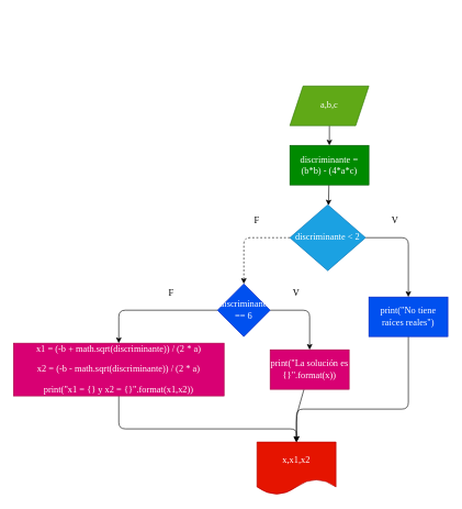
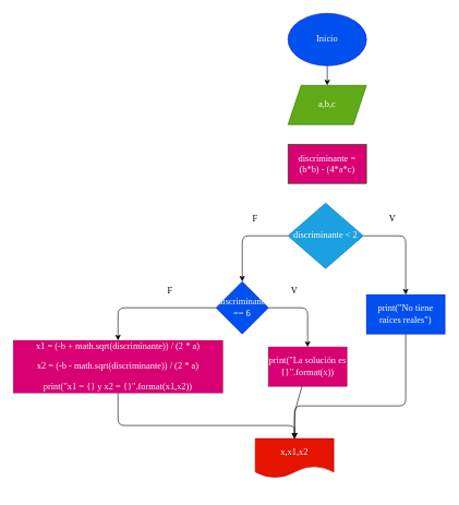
  <mxCell id="0" />
  <mxCell id="1" parent="0" />
- <mxCell id="4" value="" style="edgeStyle=none;html=1;fontFamily=Comic Sans MS;fontSize=14;" edge="1" parent="1" source="5" target="10"><mxGeometry relative="1" as="geometry" /></mxCell>
+ <mxCell id="2" value="" style="edgeStyle=none;html=1;fontFamily=Comic Sans MS;fontSize=14;" edge="1" parent="1" source="3" target="5"><mxGeometry relative="1" as="geometry" /></mxCell>
+ <mxCell id="3" value="Inicio" style="ellipse;whiteSpace=wrap;html=1;fillColor=#0050ef;fontColor=#ffffff;strokeColor=#001DBC;fontFamily=Comic Sans MS;fontSize=14;" vertex="1" parent="1"><mxGeometry x="440" y="20" width="120" height="80" as="geometry" /></mxCell>
  <mxCell id="5" value="a,b,c" style="shape=parallelogram;perimeter=parallelogramPerimeter;whiteSpace=wrap;html=1;fixedSize=1;fontFamily=Comic Sans MS;fontSize=14;fillColor=#60a917;fontColor=#ffffff;strokeColor=#2D7600;" vertex="1" parent="1"><mxGeometry x="440" y="130" width="120" height="60" as="geometry" /></mxCell>
- <mxCell id="6" style="edgeStyle=none;html=1;entryX=0.5;entryY=0;entryDx=0;entryDy=0;fontFamily=Comic Sans MS;fontSize=14;dashed=1;" edge="1" parent="1" source="8" target="13"><mxGeometry relative="1" as="geometry"><Array as="points"><mxPoint x="370" y="360" /></Array></mxGeometry></mxCell>
+ <mxCell id="6" style="edgeStyle=none;html=1;entryX=0.5;entryY=0;entryDx=0;entryDy=0;fontFamily=Comic Sans MS;fontSize=14;" edge="1" parent="1" source="8" target="13"><mxGeometry relative="1" as="geometry"><Array as="points"><mxPoint x="370" y="360" /></Array></mxGeometry></mxCell>
  <mxCell id="7" style="edgeStyle=none;html=1;entryX=0.5;entryY=0;entryDx=0;entryDy=0;fontFamily=Comic Sans MS;fontSize=14;" edge="1" parent="1" source="8" target="15"><mxGeometry relative="1" as="geometry"><Array as="points"><mxPoint x="620" y="360" /></Array></mxGeometry></mxCell>
  <mxCell id="8" value="discriminante &amp;lt; 2" style="rhombus;whiteSpace=wrap;html=1;fontFamily=Comic Sans MS;fontSize=14;fillColor=#1ba1e2;fontColor=#ffffff;strokeColor=#006EAF;" vertex="1" parent="1"><mxGeometry x="440" y="310" width="115" height="100" as="geometry" /></mxCell>
- <mxCell id="9" value="" style="edgeStyle=none;html=1;fontFamily=Comic Sans MS;fontSize=14;" edge="1" parent="1" source="10" target="8"><mxGeometry relative="1" as="geometry" /></mxCell>
- <mxCell id="10" value="&lt;span&gt;discriminante = (b*b) - (4*a*c)&lt;/span&gt;" style="rounded=0;whiteSpace=wrap;html=1;fontFamily=Comic Sans MS;fontSize=14;fillColor=#008a00;fontColor=#ffffff;strokeColor=#005700;" vertex="1" parent="1"><mxGeometry x="440" y="220" width="120" height="60" as="geometry" /></mxCell>
+ <mxCell id="10" value="&lt;span&gt;discriminante = (b*b) - (4*a*c)&lt;/span&gt;" style="rounded=0;whiteSpace=wrap;html=1;fontFamily=Comic Sans MS;fontSize=14;fillColor=#d80073;fontColor=#ffffff;strokeColor=#005700;" vertex="1" parent="1"><mxGeometry x="440" y="220" width="120" height="60" as="geometry" /></mxCell>
  <mxCell id="11" style="edgeStyle=none;html=1;entryX=0.5;entryY=0;entryDx=0;entryDy=0;fontFamily=Comic Sans MS;fontSize=14;" edge="1" parent="1" source="13" target="19"><mxGeometry relative="1" as="geometry"><Array as="points"><mxPoint x="180" y="470" /></Array></mxGeometry></mxCell>
  <mxCell id="12" style="edgeStyle=none;html=1;entryX=0.5;entryY=0;entryDx=0;entryDy=0;fontFamily=Comic Sans MS;fontSize=14;" edge="1" parent="1" source="13" target="17"><mxGeometry relative="1" as="geometry"><Array as="points"><mxPoint x="470" y="470" /></Array></mxGeometry></mxCell>
  <mxCell id="13" value="&lt;span class=&quot;selectable-text copyable-text&quot;&gt;&amp;nbsp;discriminante == 6&lt;/span&gt;" style="rhombus;whiteSpace=wrap;html=1;fontFamily=Comic Sans MS;fontSize=14;fillColor=#0050ef;fontColor=#ffffff;strokeColor=#001DBC;" vertex="1" parent="1"><mxGeometry x="330" y="430" width="80" height="80" as="geometry" /></mxCell>
  <mxCell id="14" style="edgeStyle=none;html=1;entryX=0.5;entryY=0;entryDx=0;entryDy=0;fontFamily=Comic Sans MS;fontSize=14;" edge="1" parent="1" source="15" target="20"><mxGeometry relative="1" as="geometry"><Array as="points"><mxPoint x="620" y="620" /><mxPoint x="450" y="620" /></Array></mxGeometry></mxCell>
  <mxCell id="15" value="&lt;span class=&quot;selectable-text copyable-text&quot;&gt;print(&quot;No tiene raíces reales&quot;)&lt;/span&gt;" style="rounded=0;whiteSpace=wrap;html=1;fontFamily=Comic Sans MS;fontSize=14;fillColor=#0050ef;fontColor=#ffffff;strokeColor=#001DBC;" vertex="1" parent="1"><mxGeometry x="560" y="450" width="120" height="60" as="geometry" /></mxCell>
  <mxCell id="16" style="edgeStyle=none;html=1;entryX=0.5;entryY=0;entryDx=0;entryDy=0;fontFamily=Comic Sans MS;fontSize=14;" edge="1" parent="1" source="17" target="20"><mxGeometry relative="1" as="geometry"><Array as="points"><mxPoint x="450" y="630" /></Array></mxGeometry></mxCell>
  <mxCell id="17" value="&lt;span class=&quot;selectable-text copyable-text&quot;&gt;print(&quot;La solución es {}&quot;.format(x))&lt;/span&gt;" style="rounded=0;whiteSpace=wrap;html=1;fontFamily=Comic Sans MS;fontSize=14;fillColor=#d80073;fontColor=#ffffff;strokeColor=#A50040;" vertex="1" parent="1"><mxGeometry x="410" y="530" width="120" height="60" as="geometry" /></mxCell>
  <mxCell id="18" style="edgeStyle=none;html=1;entryX=0.5;entryY=0;entryDx=0;entryDy=0;fontFamily=Comic Sans MS;fontSize=14;" edge="1" parent="1" source="19" target="20"><mxGeometry relative="1" as="geometry"><Array as="points"><mxPoint x="180" y="650" /><mxPoint x="450" y="650" /></Array></mxGeometry></mxCell>
  <mxCell id="19" value="&lt;p class=&quot;selectable-text copyable-text&quot;&gt;&lt;span class=&quot;selectable-text copyable-text&quot;&gt;x1 = (-b + math.sqrt(discriminante)) / (2 * a)&lt;/span&gt;&lt;/p&gt;&lt;p class=&quot;selectable-text copyable-text&quot;&gt;&lt;span class=&quot;selectable-text copyable-text&quot;&gt;        x2 = (-b - math.sqrt(discriminante)) / (2 * a)&lt;/span&gt;&lt;/p&gt;&lt;p class=&quot;selectable-text copyable-text&quot;&gt;&lt;span class=&quot;selectable-text copyable-text&quot;&gt;        print(&quot;x1 = {} y x2 = {}&quot;.format(x1,x2))&lt;/span&gt;&lt;/p&gt;" style="rounded=0;whiteSpace=wrap;html=1;fontFamily=Comic Sans MS;fontSize=14;fillColor=#d80073;fontColor=#ffffff;strokeColor=#A50040;" vertex="1" parent="1"><mxGeometry x="20" y="520" width="320" height="80" as="geometry" /></mxCell>
- <mxCell id="20" value="x,x1,x2" style="shape=document;whiteSpace=wrap;html=1;boundedLbl=1;fontFamily=Comic Sans MS;fontSize=14;fillColor=#e51400;fontColor=#ffffff;strokeColor=#B20000;" vertex="1" parent="1"><mxGeometry x="390" y="670" width="120" height="80" as="geometry" /></mxCell>
+ <mxCell id="20" value="x,x1,x2" style="shape=document;whiteSpace=wrap;html=1;boundedLbl=1;fontFamily=Comic Sans MS;fontSize=14;fillColor=#e51400;fontColor=#ffffff;strokeColor=#B20000;" vertex="1" parent="1"><mxGeometry x="390" y="670" width="120" height="60" as="geometry" /></mxCell>
  <mxCell id="21" value="F" style="text;html=1;strokeColor=none;fillColor=none;align=center;verticalAlign=middle;whiteSpace=wrap;rounded=0;fontFamily=Comic Sans MS;fontSize=14;" vertex="1" parent="1"><mxGeometry x="360" y="320" width="60" height="30" as="geometry" /></mxCell>
  <mxCell id="22" value="V" style="text;html=1;strokeColor=none;fillColor=none;align=center;verticalAlign=middle;whiteSpace=wrap;rounded=0;fontFamily=Comic Sans MS;fontSize=14;" vertex="1" parent="1"><mxGeometry x="570" y="320" width="60" height="30" as="geometry" /></mxCell>
  <mxCell id="23" value="F" style="text;html=1;strokeColor=none;fillColor=none;align=center;verticalAlign=middle;whiteSpace=wrap;rounded=0;fontFamily=Comic Sans MS;fontSize=14;" vertex="1" parent="1"><mxGeometry x="230" y="430" width="60" height="30" as="geometry" /></mxCell>
  <mxCell id="24" value="V" style="text;html=1;strokeColor=none;fillColor=none;align=center;verticalAlign=middle;whiteSpace=wrap;rounded=0;fontFamily=Comic Sans MS;fontSize=14;" vertex="1" parent="1"><mxGeometry x="420" y="430" width="60" height="30" as="geometry" /></mxCell>
